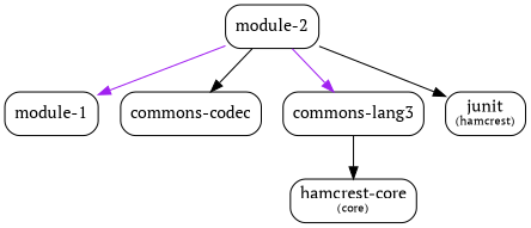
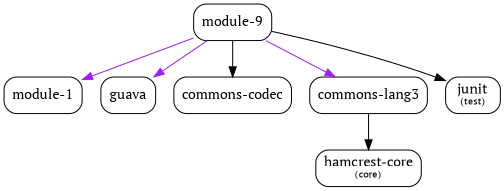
  digraph {
    fontname="PT Serif"
    node [fontname="PT Serif" fontsize=14 shape=box style=rounded]
    edge [color=purple fontname="PT Serif" fontsize=10]
-   n1 [label="module-2"]
+   n1 [label="module-9"]
    n2 [label=<module-1>]
+   n3 [label=<guava>]
    n4 [label=<commons-codec>]
    n5 [label=<commons-lang3>]
-   n6 [label=<junit<font point-size="10"><br/>(hamcrest)</font>>]
+   n6 [label=<junit<font point-size="10"><br/>(test)</font>>]
    n7 [label=<hamcrest-core<font point-size="10"><br/>(core)</font>>]
    n1 -> n2
+   n1 -> n3
    n1 -> n4 [color=black]
    n1 -> n5
    n1 -> n6 [color=black]
    n5 -> n7 [color=black]
  }
